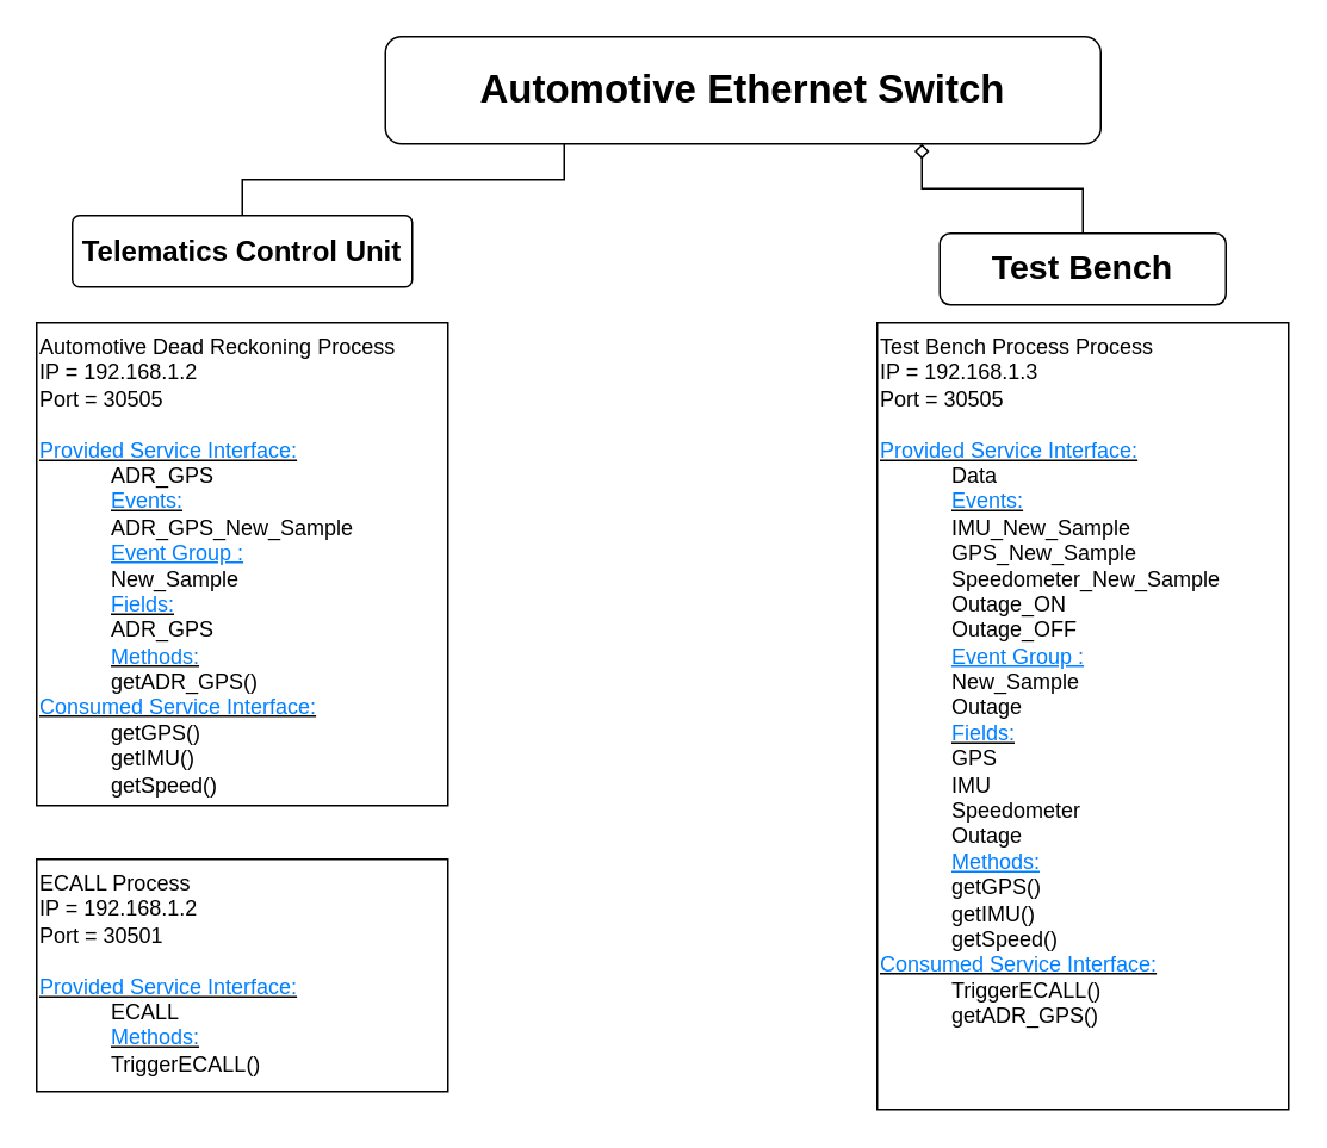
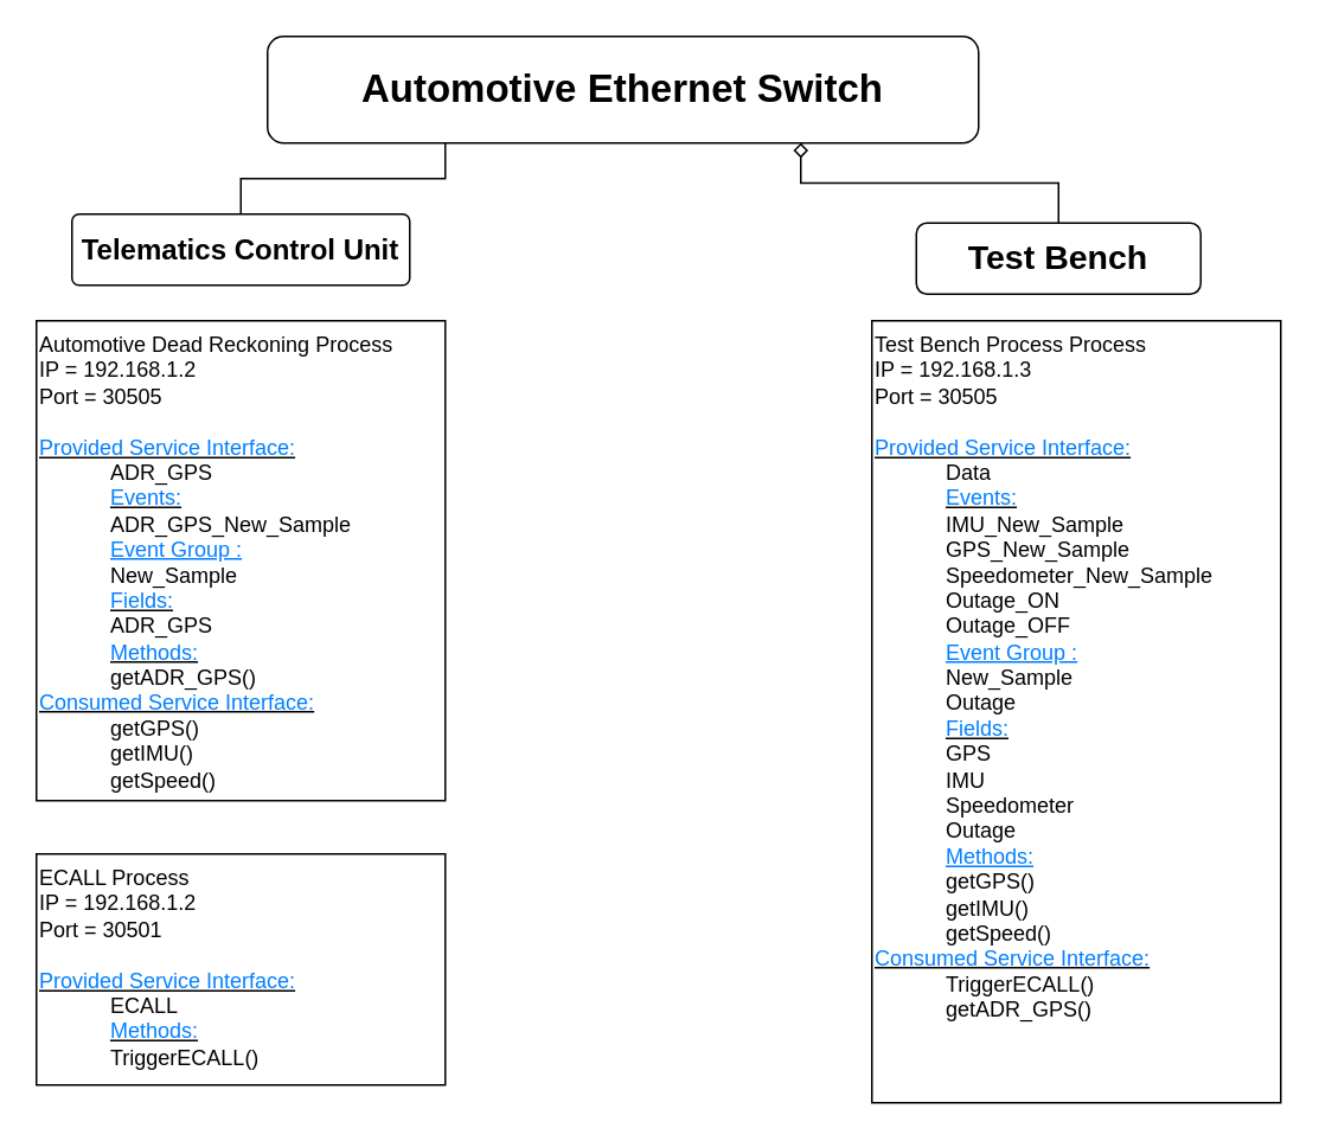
  <mxCell id="0" />
  <mxCell id="1" parent="0" />
- <mxCell id="2" value="&lt;b&gt;&lt;font style=&quot;font-size: 22px&quot;&gt;Automotive Ethernet Switch&lt;/font&gt;&lt;/b&gt;" style="rounded=1;whiteSpace=wrap;html=1;" vertex="1" parent="1"><mxGeometry x="215" y="20" width="400" height="60" as="geometry" /></mxCell>
+ <mxCell id="2" value="&lt;b&gt;&lt;font style=&quot;font-size: 22px&quot;&gt;Automotive Ethernet Switch&lt;/font&gt;&lt;/b&gt;" style="rounded=1;whiteSpace=wrap;html=1;" vertex="1" parent="1"><mxGeometry x="150" y="20" width="400" height="60" as="geometry" /></mxCell>
  <mxCell id="3" style="edgeStyle=orthogonalEdgeStyle;rounded=0;orthogonalLoop=1;jettySize=auto;html=1;entryX=0.25;entryY=1;entryDx=0;entryDy=0;endArrow=none;endFill=0;" edge="1" parent="1" source="4" target="2"><mxGeometry relative="1" as="geometry" /></mxCell>
  <mxCell id="4" value="&lt;font style=&quot;font-size: 16px&quot;&gt;&lt;b&gt;Telematics Control Unit&lt;/b&gt;&lt;/font&gt;" style="rounded=1;whiteSpace=wrap;html=1;arcSize=10;" vertex="1" parent="1"><mxGeometry x="40" y="120" width="190" height="40" as="geometry" /></mxCell>
  <mxCell id="5" style="edgeStyle=orthogonalEdgeStyle;rounded=0;orthogonalLoop=1;jettySize=auto;html=1;entryX=0.75;entryY=1;entryDx=0;entryDy=0;endArrow=diamond;endFill=0;" edge="1" parent="1" source="6" target="2"><mxGeometry relative="1" as="geometry" /></mxCell>
- <mxCell id="6" value="&lt;b&gt;&lt;font style=&quot;font-size: 19px&quot;&gt;Test Bench&lt;/font&gt;&lt;/b&gt;" style="rounded=1;whiteSpace=wrap;html=1;" vertex="1" parent="1"><mxGeometry x="525" y="130" width="160" height="40" as="geometry" /></mxCell>
+ <mxCell id="6" value="&lt;b&gt;&lt;font style=&quot;font-size: 19px&quot;&gt;Test Bench&lt;/font&gt;&lt;/b&gt;" style="rounded=1;whiteSpace=wrap;html=1;" vertex="1" parent="1"><mxGeometry x="515" y="125" width="160" height="40" as="geometry" /></mxCell>
  <mxCell id="7" value="Automotive Dead Reckoning Process&lt;br&gt;IP = 192.168.1.2&lt;br&gt;Port = 30505&lt;br&gt;&lt;br&gt;&lt;u&gt;&lt;font color=&quot;#007fff&quot;&gt;Provided Service Interface:&lt;br&gt;&lt;/font&gt;&lt;/u&gt;&lt;blockquote style=&quot;margin: 0 0 0 40px ; border: none ; padding: 0px&quot;&gt;ADR_GPS&lt;/blockquote&gt;&lt;blockquote style=&quot;margin: 0 0 0 40px ; border: none ; padding: 0px&quot;&gt;&lt;u&gt;&lt;font color=&quot;#007fff&quot;&gt;Events:&lt;/font&gt;&lt;/u&gt;&lt;/blockquote&gt;&lt;blockquote style=&quot;margin: 0 0 0 40px ; border: none ; padding: 0px&quot;&gt;&lt;font&gt;ADR_GPS_New_Sample&lt;br&gt;&lt;font color=&quot;#007fff&quot;&gt;&lt;u&gt;Event Group :&lt;/u&gt;&lt;/font&gt;&lt;br&gt;New_Sample&lt;/font&gt;&lt;/blockquote&gt;&lt;blockquote style=&quot;margin: 0 0 0 40px ; border: none ; padding: 0px&quot;&gt;&lt;u&gt;&lt;font color=&quot;#007fff&quot;&gt;Fields:&lt;/font&gt;&lt;/u&gt;&lt;/blockquote&gt;&lt;blockquote style=&quot;margin: 0 0 0 40px ; border: none ; padding: 0px&quot;&gt;ADR_GPS&lt;u&gt;&lt;font color=&quot;#007fff&quot;&gt;&lt;br&gt;Methods:&lt;/font&gt;&lt;/u&gt;&lt;/blockquote&gt;&lt;blockquote style=&quot;margin: 0 0 0 40px ; border: none ; padding: 0px&quot;&gt;getADR_GPS()&lt;/blockquote&gt;&lt;u&gt;&lt;font color=&quot;#007fff&quot;&gt;Consumed Service Interface:&lt;br&gt;&lt;/font&gt;&lt;/u&gt;&lt;blockquote style=&quot;margin: 0 0 0 40px ; border: none ; padding: 0px&quot;&gt;getGPS()&lt;/blockquote&gt;&lt;blockquote style=&quot;margin: 0 0 0 40px ; border: none ; padding: 0px&quot;&gt;getIMU()&lt;/blockquote&gt;&lt;blockquote style=&quot;margin: 0 0 0 40px ; border: none ; padding: 0px&quot;&gt;getSpeed()&lt;/blockquote&gt;" style="rounded=0;whiteSpace=wrap;html=1;verticalAlign=top;align=left;" vertex="1" parent="1"><mxGeometry x="20" y="180" width="230" height="270" as="geometry" /></mxCell>
  <mxCell id="8" value="Test Bench Process Process&lt;br&gt;IP = 192.168.1.3&lt;br&gt;Port = 30505&lt;br&gt;&lt;br&gt;&lt;u&gt;&lt;font color=&quot;#007fff&quot;&gt;Provided Service Interface:&lt;br&gt;&lt;/font&gt;&lt;/u&gt;&lt;blockquote style=&quot;margin: 0 0 0 40px ; border: none ; padding: 0px&quot;&gt;Data&lt;/blockquote&gt;&lt;blockquote style=&quot;margin: 0 0 0 40px ; border: none ; padding: 0px&quot;&gt;&lt;u&gt;&lt;font color=&quot;#007fff&quot;&gt;Events:&lt;/font&gt;&lt;/u&gt;&lt;/blockquote&gt;&lt;blockquote style=&quot;margin: 0 0 0 40px ; border: none ; padding: 0px&quot;&gt;&lt;font&gt;IMU_New_Sample&lt;/font&gt;&lt;/blockquote&gt;&lt;blockquote style=&quot;margin: 0 0 0 40px ; border: none ; padding: 0px&quot;&gt;&lt;font&gt;GPS_New_Sample&lt;/font&gt;&lt;/blockquote&gt;&lt;blockquote style=&quot;margin: 0 0 0 40px ; border: none ; padding: 0px&quot;&gt;&lt;font&gt;Speedometer_New_Sample&lt;br&gt;Outage_ON&lt;br&gt;Outage_OFF&lt;/font&gt;&lt;/blockquote&gt;&lt;blockquote style=&quot;margin: 0 0 0 40px ; border: none ; padding: 0px&quot;&gt;&lt;font&gt;&lt;font color=&quot;#007fff&quot;&gt;&lt;u&gt;Event Group :&lt;/u&gt;&lt;/font&gt;&lt;br&gt;New_Sample&lt;br&gt;&lt;/font&gt;&lt;/blockquote&gt;&lt;blockquote style=&quot;margin: 0 0 0 40px ; border: none ; padding: 0px&quot;&gt;&lt;font&gt;Outage&lt;/font&gt;&lt;/blockquote&gt;&lt;blockquote style=&quot;margin: 0 0 0 40px ; border: none ; padding: 0px&quot;&gt;&lt;u&gt;&lt;font color=&quot;#007fff&quot;&gt;Fields:&lt;/font&gt;&lt;/u&gt;&lt;/blockquote&gt;&lt;blockquote style=&quot;margin: 0 0 0 40px ; border: none ; padding: 0px&quot;&gt;GPS&lt;br&gt;IMU&lt;br&gt;Speedometer&lt;br&gt;Outage&lt;br&gt;&lt;u style=&quot;color: rgb(0 , 127 , 255)&quot;&gt;Methods:&lt;/u&gt;&lt;/blockquote&gt;&lt;blockquote style=&quot;margin: 0 0 0 40px ; border: none ; padding: 0px&quot;&gt;getGPS()&lt;/blockquote&gt;&lt;blockquote style=&quot;margin: 0 0 0 40px ; border: none ; padding: 0px&quot;&gt;getIMU()&lt;/blockquote&gt;&lt;blockquote style=&quot;margin: 0 0 0 40px ; border: none ; padding: 0px&quot;&gt;getSpeed()&lt;/blockquote&gt;&lt;u&gt;&lt;font color=&quot;#007fff&quot;&gt;Consumed Service Interface:&lt;br&gt;&lt;/font&gt;&lt;/u&gt;&lt;blockquote style=&quot;margin: 0 0 0 40px ; border: none ; padding: 0px&quot;&gt;TriggerECALL()&lt;/blockquote&gt;&lt;blockquote style=&quot;margin: 0 0 0 40px ; border: none ; padding: 0px&quot;&gt;getADR_GPS()&lt;/blockquote&gt;" style="rounded=0;whiteSpace=wrap;html=1;verticalAlign=top;align=left;" vertex="1" parent="1"><mxGeometry x="490" y="180" width="230" height="440" as="geometry" /></mxCell>
  <mxCell id="9" value="ECALL Process&lt;br&gt;IP = 192.168.1.2&lt;br&gt;Port = 30501&lt;br&gt;&lt;br&gt;&lt;u&gt;&lt;font color=&quot;#007fff&quot;&gt;Provided Service Interface:&lt;br&gt;&lt;/font&gt;&lt;/u&gt;&lt;blockquote style=&quot;margin: 0 0 0 40px ; border: none ; padding: 0px&quot;&gt;ECALL&lt;/blockquote&gt;&lt;blockquote style=&quot;margin: 0 0 0 40px ; border: none ; padding: 0px&quot;&gt;&lt;u&gt;&lt;font color=&quot;#007fff&quot;&gt;Methods:&lt;/font&gt;&lt;/u&gt;&lt;/blockquote&gt;&lt;blockquote style=&quot;margin: 0 0 0 40px ; border: none ; padding: 0px&quot;&gt;TriggerECALL()&lt;/blockquote&gt;" style="rounded=0;whiteSpace=wrap;html=1;verticalAlign=top;align=left;" vertex="1" parent="1"><mxGeometry x="20" y="480" width="230" height="130" as="geometry" /></mxCell>
